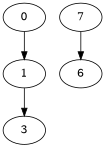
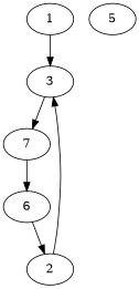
  digraph {
    node [Weight=6]
    edge [Weight=11]
    1
-   0 [Weight=5]
    3
+   2 [Weight=5]
    n5 [Weight=4 label=7]
    6 [Weight=7]
+   5 [Weight=7]
    1 -> 3
-   0 -> 1 [Weight=15]
+   3 -> n5 [Weight=19]
+   2 -> 3
    n5 -> 6 [Weight=4]
+   6 -> 2 [Weight=21]
  }
